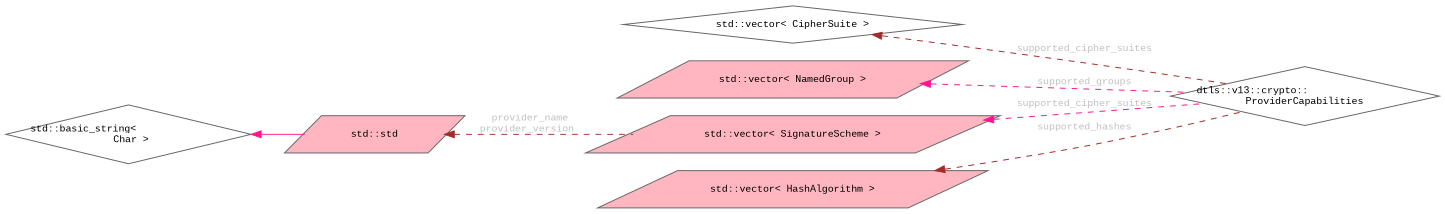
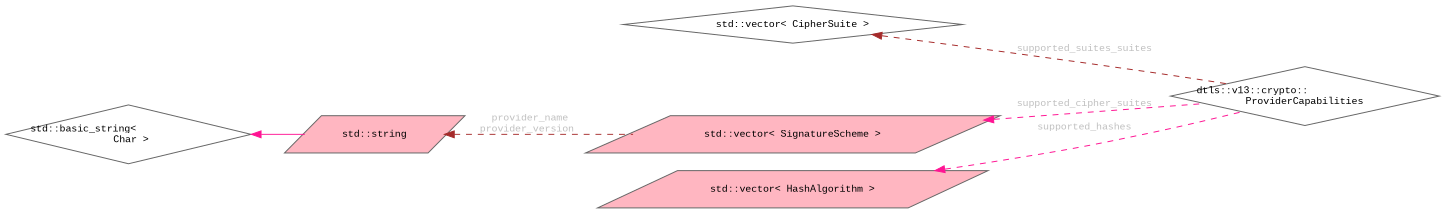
  digraph {
    fontname="Liberation Mono"
    rankdir=LR
    node [color=gray40 fillcolor=lightpink fontname="Liberation Mono" fontsize=10 shape=parallelogram style=filled]
    edge [color=deeppink dir=back fontcolor=grey fontname="Liberation Mono" fontsize=10 labelfontname=Helvetica labelfontsize=10 style=dashed]
    n1 [fillcolor=white fontcolor=black height=0.2 label="dtls::v13::crypto::\lProviderCapabilities" shape=diamond width=0.4]
    n2 [fillcolor=white height=0.2 label="std::vector\< CipherSuite \>" shape=diamond width=0.4]
-   n3 [height=0.2 label="std::vector\< NamedGroup \>" width=0.4]
    n4 [height=0.2 label="std::vector\< SignatureScheme \>" width=0.4]
    n5 [height=0.2 label="std::vector\< HashAlgorithm \>" width=0.4]
-   n6 [height=0.2 label="std::std" width=0.4]
+   n6 [height=0.2 label="std::string" width=0.4]
    n7 [fillcolor=white height=0.2 label="std::basic_string\<\l Char \>" shape=diamond width=0.4]
-   n2 -> n1 [color=brown label=" supported_cipher_suites"]
-   n3 -> n1 [label=" supported_groups"]
+   n2 -> n1 [color=brown label=" supported_suites_suites"]
    n4 -> n1 [label=" supported_cipher_suites"]
-   n5 -> n1 [color=brown label=" supported_hashes"]
+   n5 -> n1 [label=" supported_hashes"]
    n6 -> n4 [color=brown label=" provider_name\nprovider_version"]
    n7 -> n6 [style=solid fontcolor=""]
  }
